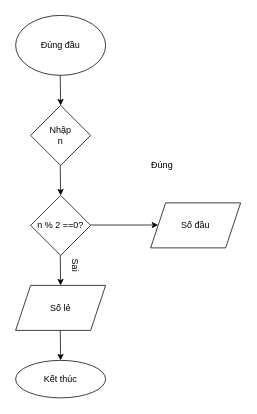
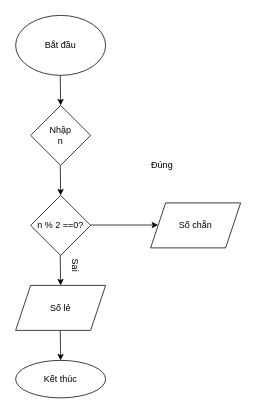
  <mxCell id="0" />
  <mxCell id="1" parent="0" />
- <mxCell id="2" value="Đúng đầu" style="ellipse;whiteSpace=wrap;html=1;" vertex="1" parent="1"><mxGeometry x="20" y="20" width="120" height="80" as="geometry" /></mxCell>
+ <mxCell id="2" value="Bắt đầu" style="ellipse;whiteSpace=wrap;html=1;" vertex="1" parent="1"><mxGeometry x="20" y="20" width="120" height="80" as="geometry" /></mxCell>
  <mxCell id="3" value="" style="endArrow=classic;html=1;rounded=0;" edge="1" parent="1"><mxGeometry width="50" height="50" relative="1" as="geometry"><mxPoint x="79.5" y="100" as="sourcePoint" /><mxPoint x="80" y="140" as="targetPoint" /></mxGeometry></mxCell>
  <mxCell id="4" value="Nhập&lt;div&gt;n&lt;/div&gt;" style="rhombus;whiteSpace=wrap;html=1;" vertex="1" parent="1"><mxGeometry x="40" y="140" width="80" height="80" as="geometry" /></mxCell>
  <mxCell id="5" value="" style="endArrow=classic;html=1;rounded=0;" edge="1" parent="1"><mxGeometry width="50" height="50" relative="1" as="geometry"><mxPoint x="79.5" y="220" as="sourcePoint" /><mxPoint x="80" y="260" as="targetPoint" /></mxGeometry></mxCell>
  <mxCell id="6" value="n % 2 ==0?" style="rhombus;whiteSpace=wrap;html=1;" vertex="1" parent="1"><mxGeometry x="40" y="260" width="80" height="80" as="geometry" /></mxCell>
  <mxCell id="7" value="" style="endArrow=classic;html=1;rounded=0;" edge="1" parent="1"><mxGeometry width="50" height="50" relative="1" as="geometry"><mxPoint x="120" y="299.5" as="sourcePoint" /><mxPoint x="210" y="299.5" as="targetPoint" /></mxGeometry></mxCell>
- <mxCell id="8" value="Số đầu" style="shape=parallelogram;perimeter=parallelogramPerimeter;whiteSpace=wrap;html=1;fixedSize=1;" vertex="1" parent="1"><mxGeometry x="200" y="270" width="120" height="60" as="geometry" /></mxCell>
+ <mxCell id="8" value="Số chẵn" style="shape=parallelogram;perimeter=parallelogramPerimeter;whiteSpace=wrap;html=1;fixedSize=1;" vertex="1" parent="1"><mxGeometry x="200" y="270" width="120" height="60" as="geometry" /></mxCell>
  <mxCell id="9" value="Đúng" style="text;html=1;align=center;verticalAlign=middle;resizable=0;points=[];autosize=1;strokeColor=none;fillColor=none;" vertex="1" parent="1"><mxGeometry x="190" y="205" width="50" height="30" as="geometry" /></mxCell>
  <mxCell id="10" value="Số lẻ" style="shape=parallelogram;perimeter=parallelogramPerimeter;whiteSpace=wrap;html=1;fixedSize=1;" vertex="1" parent="1"><mxGeometry x="20" y="380" width="120" height="60" as="geometry" /></mxCell>
  <mxCell id="11" value="" style="endArrow=classic;html=1;rounded=0;" edge="1" parent="1"><mxGeometry width="50" height="50" relative="1" as="geometry"><mxPoint x="79.5" y="340" as="sourcePoint" /><mxPoint x="80" y="380" as="targetPoint" /></mxGeometry></mxCell>
  <mxCell id="12" value="" style="endArrow=classic;html=1;rounded=0;" edge="1" parent="1"><mxGeometry width="50" height="50" relative="1" as="geometry"><mxPoint x="79.5" y="440" as="sourcePoint" /><mxPoint x="80" y="480" as="targetPoint" /></mxGeometry></mxCell>
  <mxCell id="13" value="Kết thúc" style="ellipse;whiteSpace=wrap;html=1;" vertex="1" parent="1"><mxGeometry x="20" y="480" width="120" height="50" as="geometry" /></mxCell>
  <mxCell id="14" value="Sai" style="text;html=1;align=center;verticalAlign=middle;resizable=0;points=[];autosize=1;strokeColor=none;fillColor=none;rotation=90;" vertex="1" parent="1"><mxGeometry x="80" y="338" width="40" height="30" as="geometry" /></mxCell>
